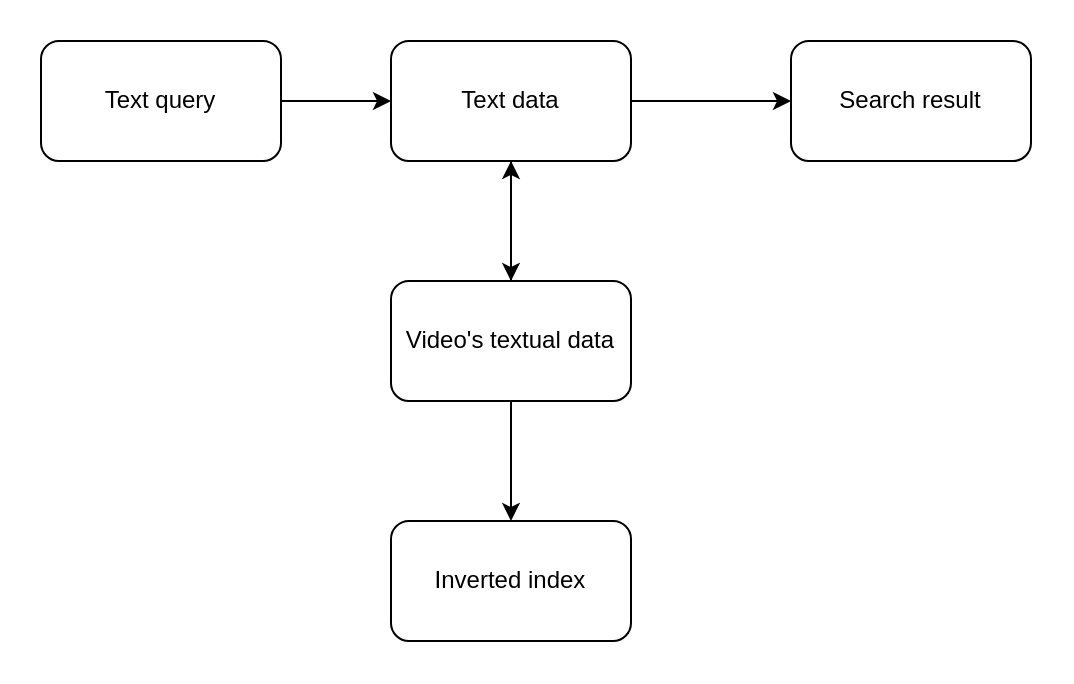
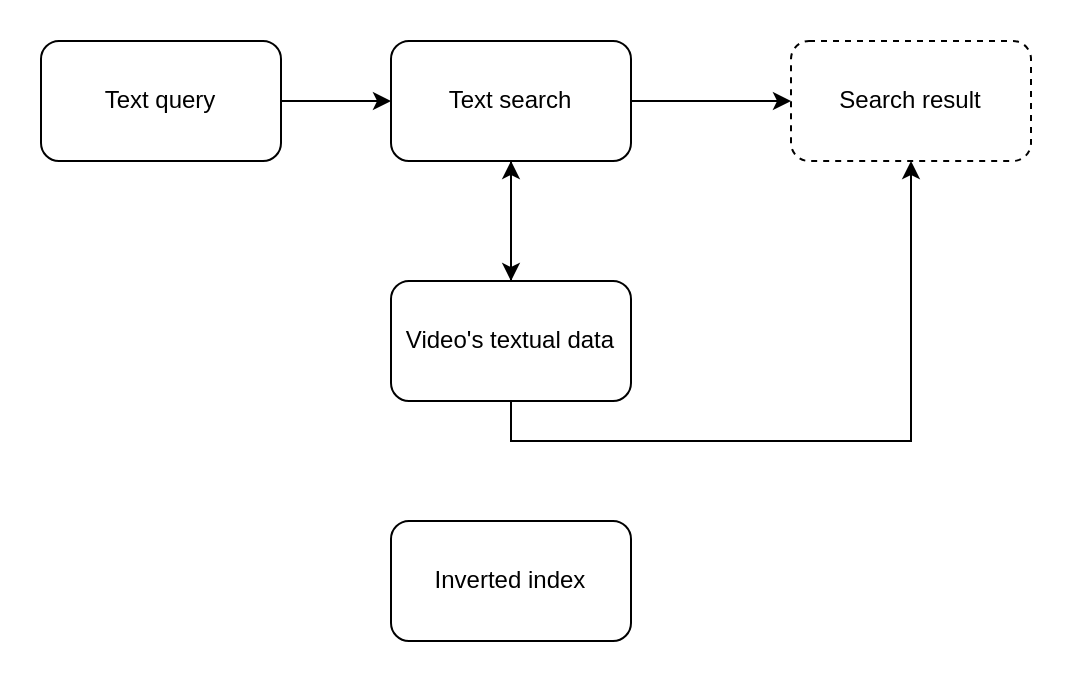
  <mxCell id="0" />
  <mxCell id="1" parent="0" />
  <mxCell id="2" style="edgeStyle=orthogonalEdgeStyle;rounded=0;orthogonalLoop=1;jettySize=auto;html=1;exitX=1;exitY=0.5;exitDx=0;exitDy=0;entryX=0;entryY=0.5;entryDx=0;entryDy=0;" parent="1" source="3" target="6" edge="1"><mxGeometry relative="1" as="geometry" /></mxCell>
  <mxCell id="3" value="Text query" style="rounded=1;whiteSpace=wrap;html=1;" parent="1" vertex="1"><mxGeometry x="20" y="20" width="120" height="60" as="geometry" /></mxCell>
  <mxCell id="4" style="edgeStyle=orthogonalEdgeStyle;rounded=0;orthogonalLoop=1;jettySize=auto;html=1;exitX=0.5;exitY=1;exitDx=0;exitDy=0;entryX=0.5;entryY=0;entryDx=0;entryDy=0;" parent="1" source="6" target="9" edge="1"><mxGeometry relative="1" as="geometry" /></mxCell>
  <mxCell id="5" style="edgeStyle=orthogonalEdgeStyle;rounded=0;orthogonalLoop=1;jettySize=auto;html=1;exitX=1;exitY=0.5;exitDx=0;exitDy=0;" parent="1" source="6" target="10" edge="1"><mxGeometry relative="1" as="geometry" /></mxCell>
- <mxCell id="6" value="Text data" style="rounded=1;whiteSpace=wrap;html=1;" parent="1" vertex="1"><mxGeometry x="195" y="20" width="120" height="60" as="geometry" /></mxCell>
+ <mxCell id="6" value="Text search" style="rounded=1;whiteSpace=wrap;html=1;" parent="1" vertex="1"><mxGeometry x="195" y="20" width="120" height="60" as="geometry" /></mxCell>
  <mxCell id="7" style="edgeStyle=orthogonalEdgeStyle;rounded=0;orthogonalLoop=1;jettySize=auto;html=1;exitX=0.5;exitY=0;exitDx=0;exitDy=0;entryX=0.5;entryY=1;entryDx=0;entryDy=0;" parent="1" source="9" target="6" edge="1"><mxGeometry relative="1" as="geometry" /></mxCell>
- <mxCell id="8" style="edgeStyle=orthogonalEdgeStyle;rounded=0;orthogonalLoop=1;jettySize=auto;html=1;exitX=0.5;exitY=1;exitDx=0;exitDy=0;entryX=0.5;entryY=0;entryDx=0;entryDy=0;" edge="1" parent="1" source="9" target="11"><mxGeometry relative="1" as="geometry" /></mxCell>
+ <mxCell id="8" style="edgeStyle=orthogonalEdgeStyle;rounded=0;orthogonalLoop=1;jettySize=auto;html=1;exitX=0.5;exitY=1;exitDx=0;exitDy=0;" edge="1" parent="1" source="9" target="10"><mxGeometry relative="1" as="geometry" /></mxCell>
  <mxCell id="9" value="Video's textual data" style="rounded=1;whiteSpace=wrap;html=1;" parent="1" vertex="1"><mxGeometry x="195" y="140" width="120" height="60" as="geometry" /></mxCell>
- <mxCell id="10" value="Search result" style="rounded=1;whiteSpace=wrap;html=1;" parent="1" vertex="1"><mxGeometry x="395" y="20" width="120" height="60" as="geometry" /></mxCell>
+ <mxCell id="10" value="Search result" style="rounded=1;whiteSpace=wrap;html=1;dashed=1;" parent="1" vertex="1"><mxGeometry x="395" y="20" width="120" height="60" as="geometry" /></mxCell>
  <mxCell id="11" value="Inverted index" style="rounded=1;whiteSpace=wrap;html=1;" vertex="1" parent="1"><mxGeometry x="195" y="260" width="120" height="60" as="geometry" /></mxCell>
